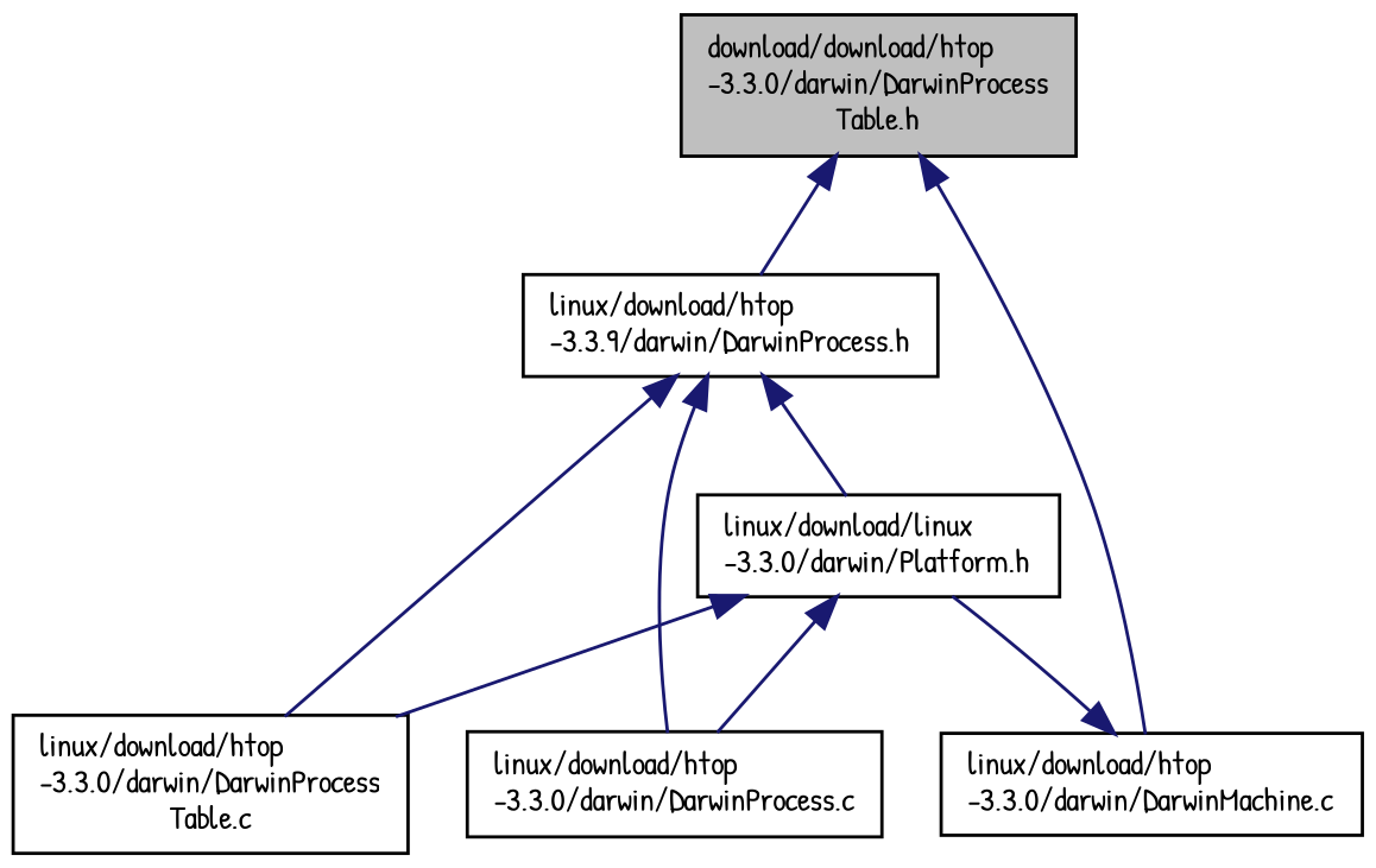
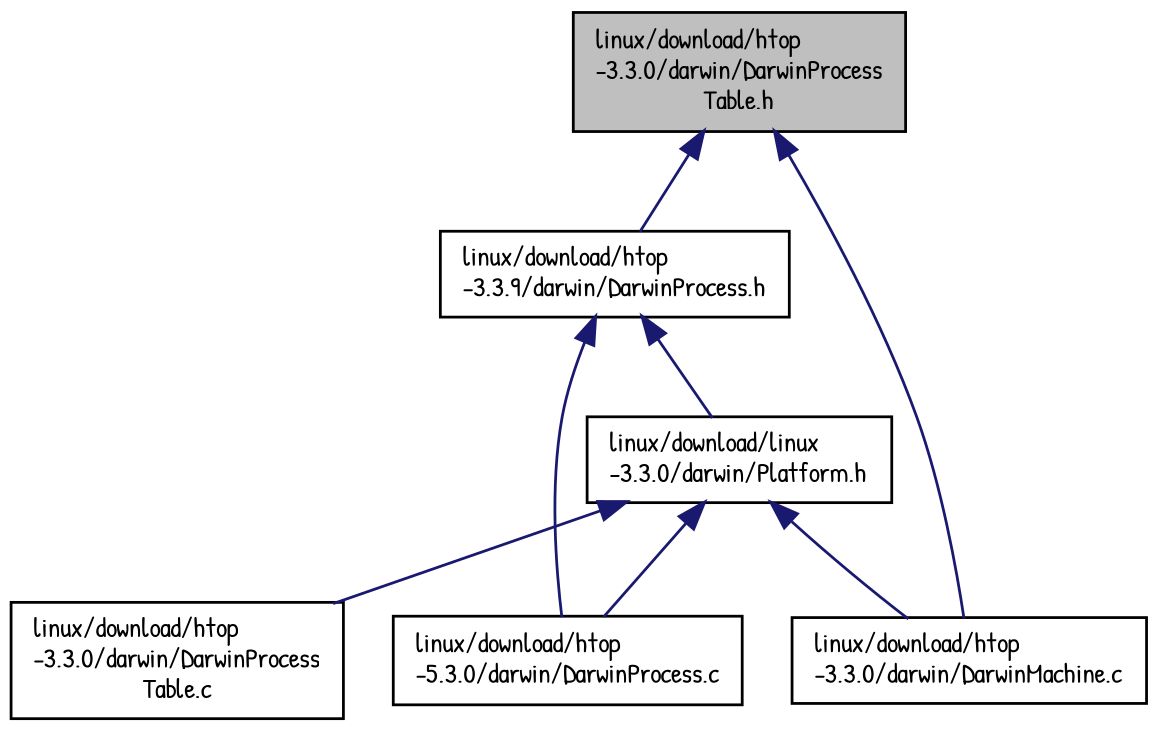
  digraph {
    fontname="Patrick Hand"
    node [color=black fillcolor=white fontname="Patrick Hand" fontsize=10 shape=record style=filled]
    edge [color=midnightblue dir=back fontname="Patrick Hand" fontsize=10 labelfontname=Helvetica labelfontsize=10 style=solid]
-   n1 [fillcolor=grey75 fontcolor=black height=0.2 label="download/download/htop\l-3.3.0/darwin/DarwinProcess\lTable.h" width=0.4]
+   n1 [fillcolor=grey75 fontcolor=black height=0.2 label="linux/download/htop\l-3.3.0/darwin/DarwinProcess\lTable.h" width=0.4]
    n2 [height=0.2 label="linux/download/htop\l-3.3.9/darwin/DarwinProcess.h" width=0.4]
    n3 [height=0.2 label="linux/download/htop\l-3.3.0/darwin/DarwinMachine.c" width=0.4]
    n4 [height=0.2 label="linux/download/htop\l-3.3.0/darwin/DarwinProcess\lTable.c" width=0.4]
-   n5 [height=0.2 label="linux/download/htop\l-3.3.0/darwin/DarwinProcess.c" width=0.4]
+   n5 [height=0.2 label="linux/download/htop\l-5.3.0/darwin/DarwinProcess.c" width=0.4]
    n6 [height=0.2 label="linux/download/linux\l-3.3.0/darwin/Platform.h" width=0.4]
    n1 -> n2
    n1 -> n3
-   n2 -> n4
    n2 -> n5
    n2 -> n6
-   n3 -> n6
+   n6 -> n3
    n6 -> n4
    n6 -> n5
  }
